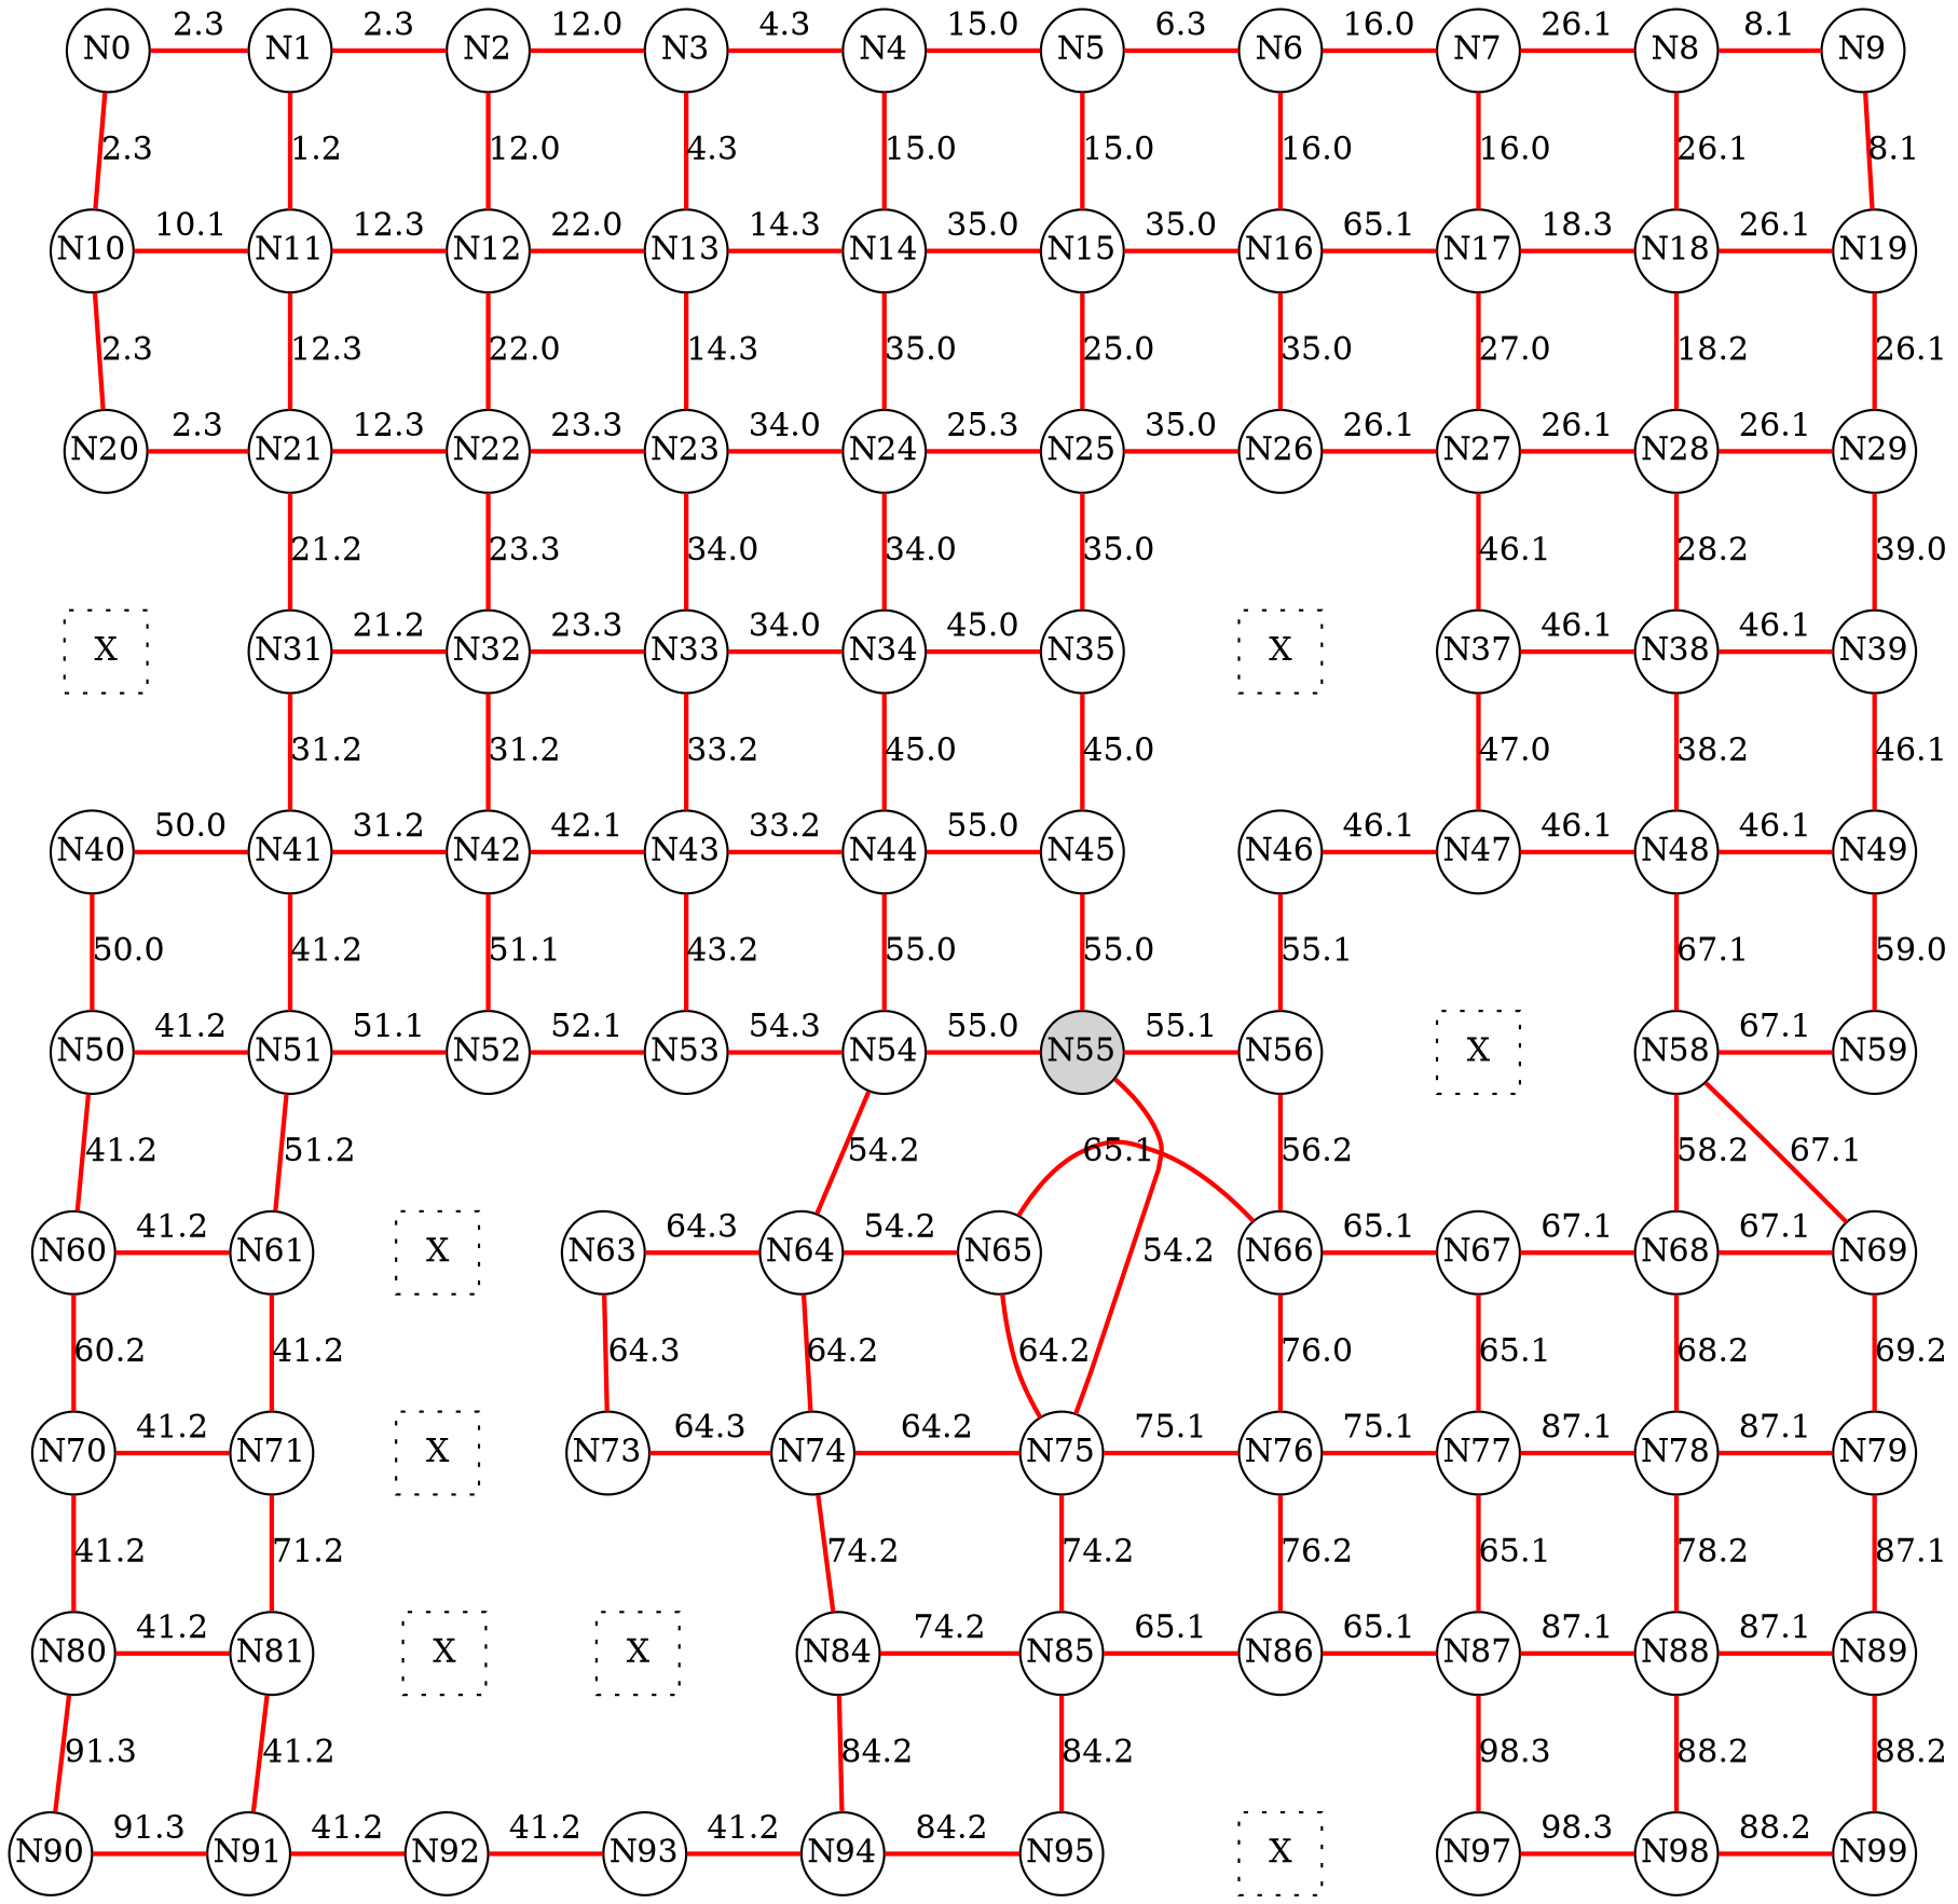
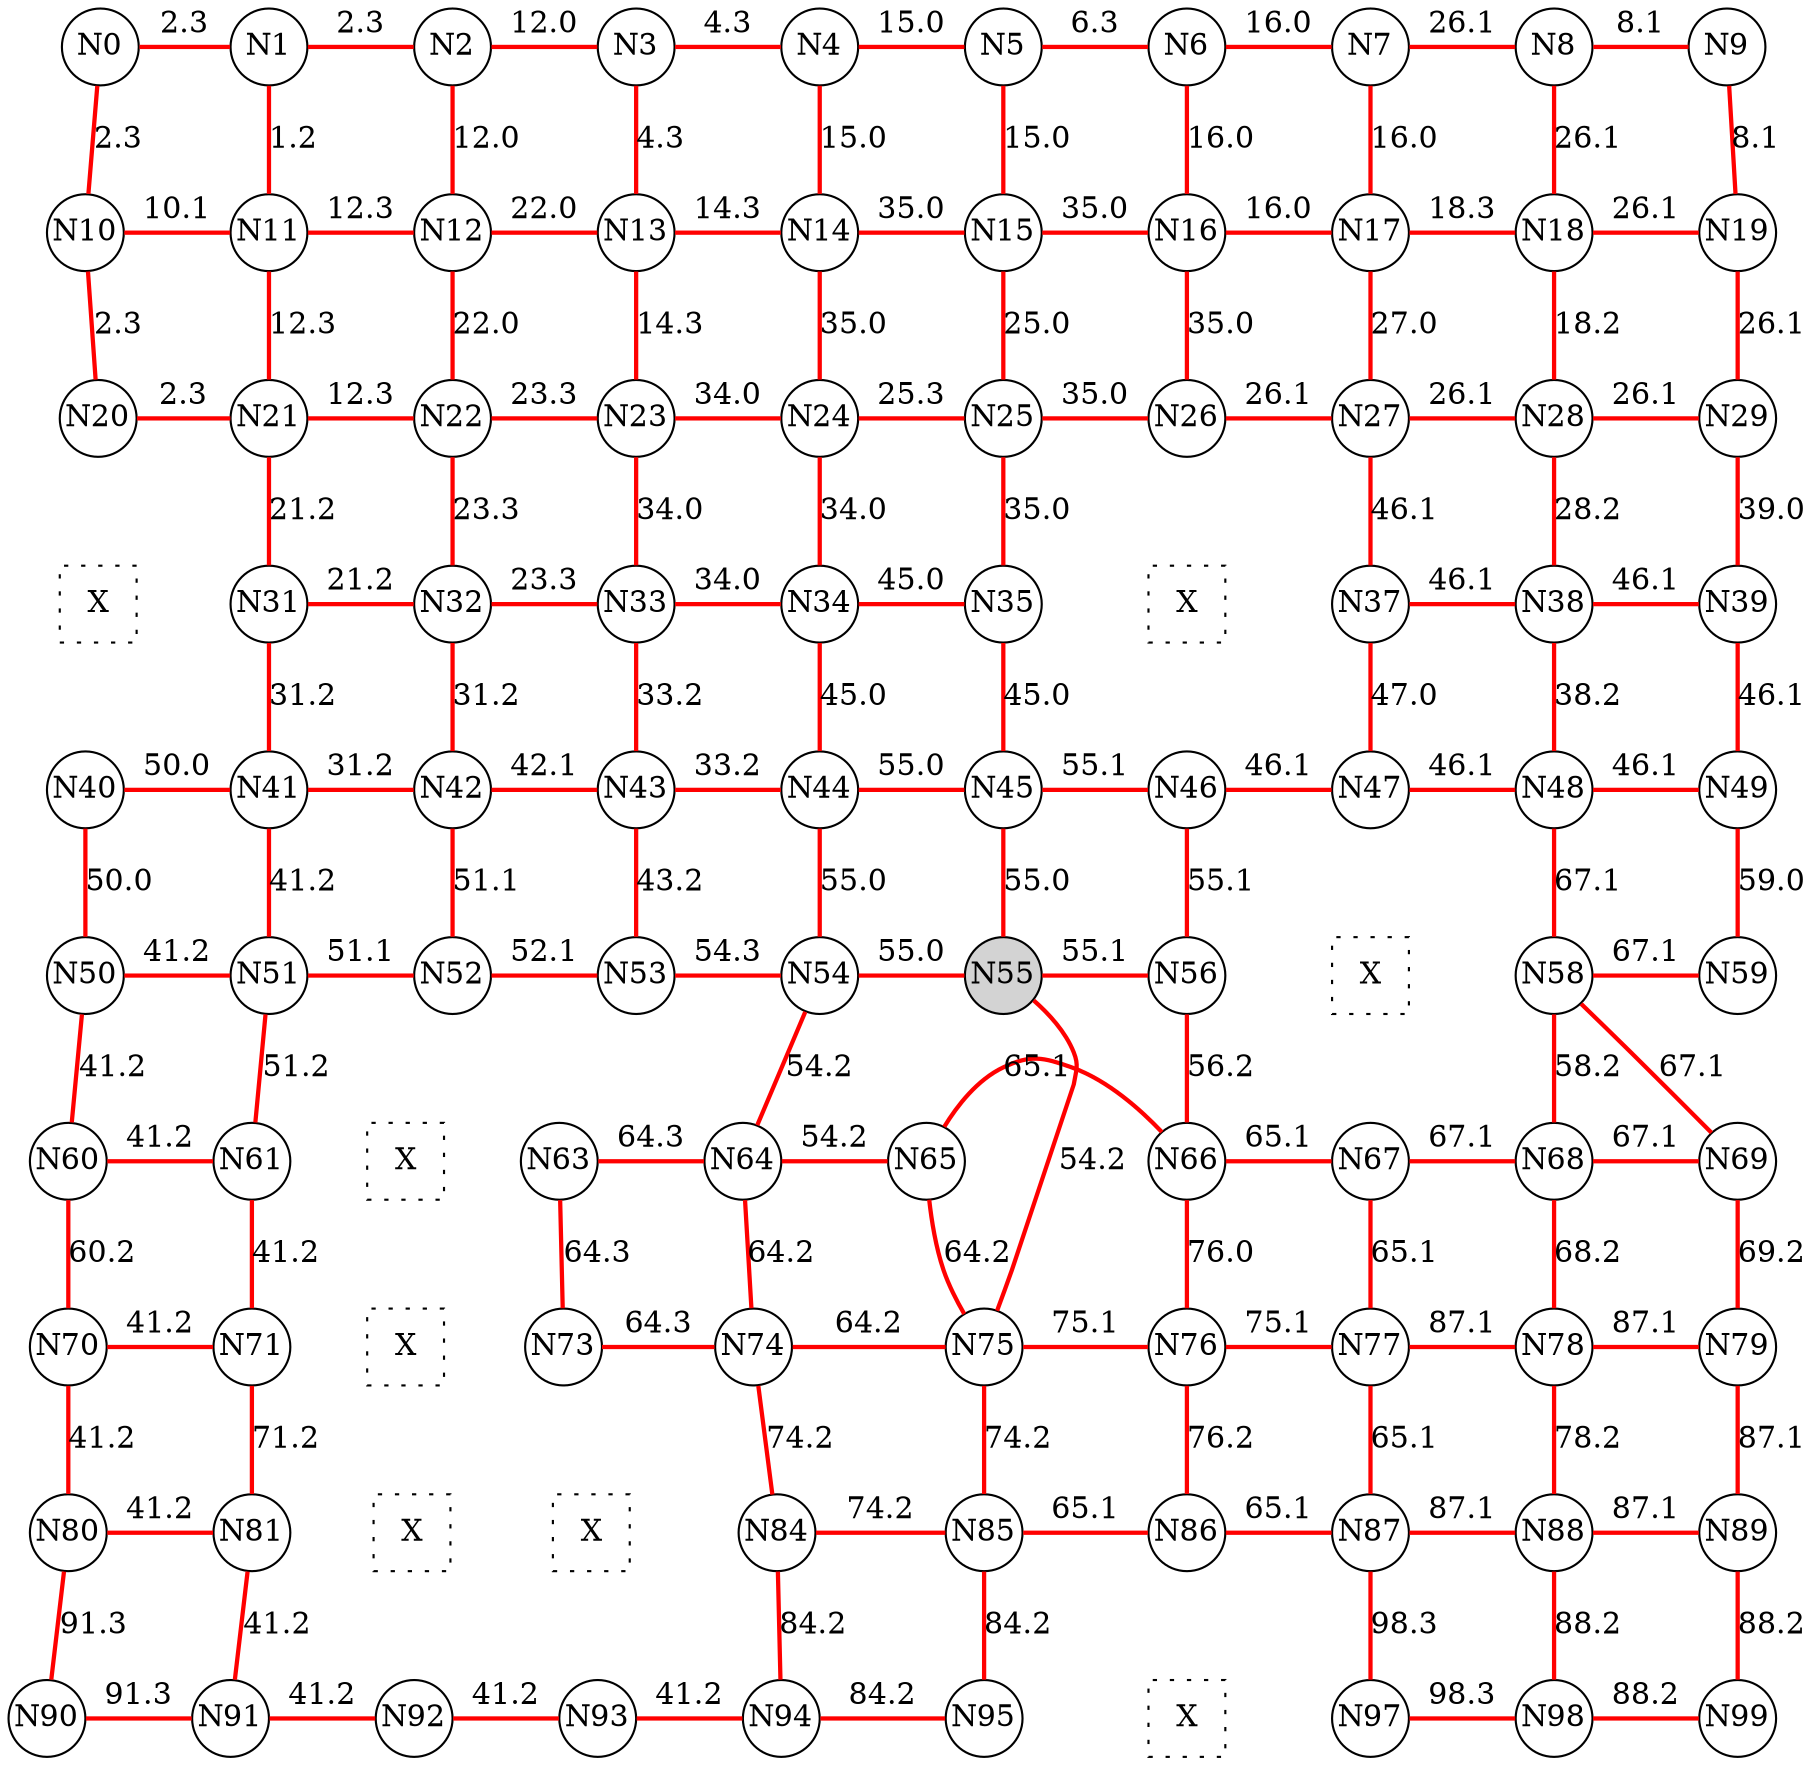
  digraph {
    node [fixedsize=true shape=circle]
    edge [color=red dir=none style=bold]
    N0
    N1
    N2
    N3
    N4
    N5
    N6
    N7
    N8
    N9
    N10
    N11
    N12
    N13
    N14
    N15
    N16
    N17
    N18
    N19
    N20
    N21
    N22
    N23
    N24
    N25
    N26
    N27
    N28
    N29
    n31 [label=X shape=square style=dotted]
    N31
    N32
    N33
    N34
    N35
    n37 [label=X shape=square style=dotted]
    N37
    N38
    N39
    N40
    N41
    N42
    N43
    N44
    N45
    N46
    N47
    N48
    N49
    N50
    N51
    N52
    N53
    N54
    N55 [style=filled]
    N56
    n58 [label=X shape=square style=dotted]
    N58
    N59
    N60
    N61
    n63 [label=X shape=square style=dotted]
    N63
    N64
    N65
    N66
    N67
    N68
    N69
    N70
    N71
    n73 [label=X shape=square style=dotted]
    N73
    N74
    N75
    N76
    N77
    N78
    N79
    N80
    N81
    n83 [label=X shape=square style=dotted]
    n84 [label=X shape=square style=dotted]
    N84
    N85
    N86
    N87
    N88
    N89
    N90
    N91
    N92
    N93
    N94
    N95
    n97 [label=X shape=square style=dotted]
    N97
    N98
    N99
    subgraph sub_1 {
      rank=same
      N0
      N1
      N2
      N3
      N4
      N5
      N6
      N7
      N8
      N9
    }
    subgraph sub_2 {
      rank=same
      N10
      N11
      N12
      N13
      N14
      N15
      N16
      N17
      N18
      N19
    }
    subgraph sub_3 {
      rank=same
      N20
      N21
      N22
      N23
      N24
      N25
      N26
      N27
      N28
      N29
    }
    subgraph sub_4 {
      rank=same
      n31
      N31
      N32
      N33
      N34
      N35
      n37
      N37
      N38
      N39
    }
    subgraph sub_5 {
      rank=same
      N40
      N41
      N42
      N43
      N44
      N45
      N46
      N47
      N48
      N49
    }
    subgraph sub_6 {
      rank=same
      N50
      N51
      N52
      N53
      N54
      N55
      N56
      n58
      N58
      N59
    }
    subgraph sub_7 {
      rank=same
      N60
      N61
      n63
      N63
      N64
      N65
      N66
      N67
      N68
      N69
    }
    subgraph sub_8 {
      rank=same
      N70
      N71
      n73
      N73
      N74
      N75
      N76
      N77
      N78
      N79
    }
    subgraph sub_9 {
      rank=same
      N80
      N81
      n83
      n84
      N84
      N85
      N86
      N87
      N88
      N89
    }
    subgraph sub_10 {
      rank=same
      N90
      N91
      N92
      N93
      N94
      N95
      n97
      N97
      N98
      N99
    }
    N0 -> N1 [label=2.3]
    N0 -> N10 [label=2.3]
    N1 -> N2 [label=2.3]
    N1 -> N11 [label=1.2]
    N2 -> N3 [label=12.0]
    N2 -> N12 [label=12.0]
    N3 -> N4 [label=4.3]
    N3 -> N13 [label=4.3]
    N4 -> N5 [label=15.0]
    N4 -> N14 [label=15.0]
    N5 -> N6 [label=6.3]
    N5 -> N15 [label=15.0]
    N6 -> N7 [label=16.0]
    N6 -> N16 [label=16.0]
    N7 -> N8 [label=26.1]
    N7 -> N17 [label=16.0]
    N8 -> N9 [label=8.1]
    N8 -> N18 [label=26.1]
    N9 -> N19 [label=8.1]
    N10 -> N11 [label=10.1]
    N10 -> N20 [label=2.3]
    N11 -> N12 [label=12.3]
    N11 -> N21 [label=12.3]
    N12 -> N13 [label=22.0]
    N12 -> N22 [label=22.0]
    N13 -> N14 [label=14.3]
    N13 -> N23 [label=14.3]
    N14 -> N15 [label=35.0]
    N14 -> N24 [label=35.0]
    N15 -> N16 [label=35.0]
    N15 -> N25 [label=25.0]
-   N16 -> N17 [label=65.1]
+   N16 -> N17 [label=16.0]
    N16 -> N26 [label=35.0]
    N17 -> N18 [label=18.3]
    N17 -> N27 [label=27.0]
    N18 -> N19 [label=26.1]
    N18 -> N28 [label=18.2]
    N19 -> N29 [label=26.1]
    N20 -> N21 [label=2.3]
    N20 -> n31 [label=" " style=invis color=""]
    N21 -> N22 [label=12.3]
    N21 -> N31 [label=21.2]
    N22 -> N23 [label=23.3]
    N22 -> N32 [label=23.3]
    N23 -> N24 [label=34.0]
    N23 -> N33 [label=34.0]
    N24 -> N25 [label=25.3]
    N24 -> N34 [label=34.0]
    N25 -> N26 [label=35.0]
    N25 -> N35 [label=35.0]
    N26 -> N27 [label=26.1]
    N26 -> n37 [label=" " style=invis color=""]
    N27 -> N28 [label=26.1]
    N27 -> N37 [label=46.1]
    N28 -> N29 [label=26.1]
    N28 -> N38 [label=28.2]
    N29 -> N39 [label=39.0]
    n31 -> N31 [label=" " style=invis color=""]
    n31 -> N40 [label=" " style=invis color=""]
    N31 -> N32 [label=21.2]
    N31 -> N41 [label=31.2]
    N32 -> N33 [label=23.3]
    N32 -> N42 [label=31.2]
    N33 -> N34 [label=34.0]
    N33 -> N43 [label=33.2]
    N34 -> N35 [label=45.0]
    N34 -> N44 [label=45.0]
    N35 -> n37 [label=" " style=invis color=""]
    N35 -> N45 [label=45.0]
    n37 -> N37 [label=" " style=invis color=""]
    n37 -> N46 [label=" " style=invis color=""]
    N37 -> N38 [label=46.1]
    N37 -> N47 [label=47.0]
    N38 -> N39 [label=46.1]
    N38 -> N48 [label=38.2]
    N39 -> N49 [label=46.1]
    N40 -> N41 [label=50.0]
    N40 -> N50 [label=50.0]
    N41 -> N42 [label=31.2]
    N41 -> N51 [label=41.2]
    N42 -> N43 [label=42.1]
    N42 -> N52 [label=51.1]
    N43 -> N44 [label=33.2]
    N43 -> N53 [label=43.2]
    N44 -> N45 [label=55.0]
    N44 -> N54 [label=55.0]
+   N45 -> N46 [label=55.1]
    N45 -> N55 [label=55.0]
    N46 -> N47 [label=46.1]
    N46 -> N56 [label=55.1]
    N47 -> N48 [label=46.1]
    N47 -> n58 [label=" " style=invis color=""]
    N48 -> N49 [label=46.1]
    N48 -> N58 [label=67.1]
    N49 -> N59 [label=59.0]
    N50 -> N51 [label=41.2]
    N50 -> N60 [label=41.2]
    N51 -> N52 [label=51.1]
    N51 -> N61 [label=51.2]
    N52 -> N53 [label=52.1]
    N52 -> n63 [label=" " style=invis color=""]
    N53 -> N54 [label=54.3]
    N54 -> N55 [label=55.0]
    N54 -> N64 [label=54.2]
    N55 -> N56 [label=55.1]
    N55 -> N75 [label=54.2]
    N56 -> n58 [label=" " style=invis color=""]
    N56 -> N66 [label=56.2]
    n58 -> N58 [label=" " style=invis color=""]
    n58 -> N67 [label=" " style=invis color=""]
    N58 -> N59 [label=67.1]
    N58 -> N68 [label=58.2]
    N58 -> N69 [label=67.1]
    N60 -> N61 [label=41.2]
    N60 -> N70 [label=60.2]
    N61 -> n63 [label=" " style=invis color=""]
    N61 -> N71 [label=41.2]
    n63 -> N63 [label=" " style=invis color=""]
    n63 -> n73 [label=" " style=invis color=""]
    N63 -> N64 [label=64.3]
    N63 -> N73 [label=64.3]
    N64 -> N65 [label=54.2]
    N64 -> N74 [label=64.2]
    N65 -> N66 [label=65.1]
    N65 -> N75 [label=64.2]
    N66 -> N67 [label=65.1]
    N66 -> N76 [label=76.0]
    N67 -> N68 [label=67.1]
    N67 -> N77 [label=65.1]
    N68 -> N69 [label=67.1]
    N68 -> N78 [label=68.2]
    N69 -> N79 [label=69.2]
    N70 -> N71 [label=41.2]
    N70 -> N80 [label=41.2]
    N71 -> n73 [label=" " style=invis color=""]
    N71 -> N81 [label=71.2]
    n73 -> N73 [label=" " style=invis color=""]
    n73 -> n83 [label=" " style=invis color=""]
    N73 -> N74 [label=64.3]
    N73 -> n84 [label=" " style=invis color=""]
    N74 -> N75 [label=64.2]
    N74 -> N84 [label=74.2]
    N75 -> N76 [label=75.1]
    N75 -> N85 [label=74.2]
    N76 -> N77 [label=75.1]
    N76 -> N86 [label=76.2]
    N77 -> N78 [label=87.1]
    N77 -> N87 [label=65.1]
    N78 -> N79 [label=87.1]
    N78 -> N88 [label=78.2]
    N79 -> N89 [label=87.1]
    N80 -> N81 [label=41.2]
    N80 -> N90 [label=91.3]
    N81 -> n83 [label=" " style=invis color=""]
    N81 -> N91 [label=41.2]
    n83 -> n84 [label=" " style=invis color=""]
    n83 -> N92 [label=" " style=invis color=""]
    n84 -> N84 [label=" " style=invis color=""]
    n84 -> N93 [label=" " style=invis color=""]
    N84 -> N85 [label=74.2]
    N84 -> N94 [label=84.2]
    N85 -> N86 [label=65.1]
    N85 -> N95 [label=84.2]
    N86 -> N87 [label=65.1]
    N86 -> n97 [label=" " style=invis color=""]
    N87 -> N88 [label=87.1]
    N87 -> N97 [label=98.3]
    N88 -> N89 [label=87.1]
    N88 -> N98 [label=88.2]
    N89 -> N99 [label=88.2]
    N90 -> N91 [label=91.3]
    N91 -> N92 [label=41.2]
    N92 -> N93 [label=41.2]
    N93 -> N94 [label=41.2]
    N94 -> N95 [label=84.2]
    N95 -> n97 [label=" " style=invis color=""]
    n97 -> N97 [label=" " style=invis color=""]
    N97 -> N98 [label=98.3]
    N98 -> N99 [label=88.2]
  }
